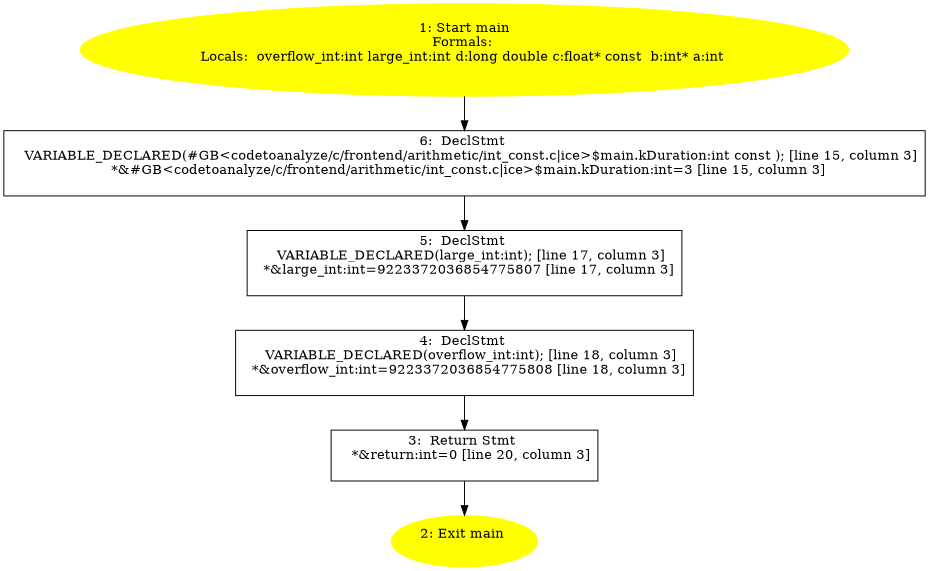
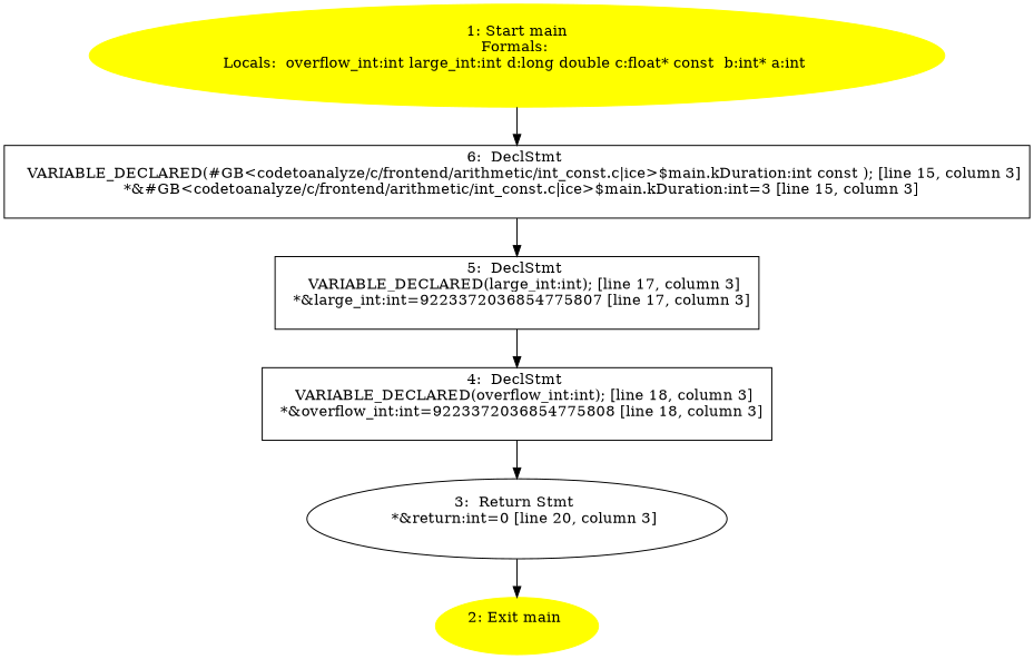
  digraph {
    node [shape=box]
    n1 [color=yellow label="1: Start main\nFormals: \nLocals:  overflow_int:int large_int:int d:long double c:float* const  b:int* a:int \n  " style=filled shape=""]
    n2 [label="6:  DeclStmt \n   VARIABLE_DECLARED(#GB<codetoanalyze/c/frontend/arithmetic/int_const.c|ice>$main.kDuration:int const ); [line 15, column 3]\n  *&#GB<codetoanalyze/c/frontend/arithmetic/int_const.c|ice>$main.kDuration:int=3 [line 15, column 3]\n "]
    n3 [label="5:  DeclStmt \n   VARIABLE_DECLARED(large_int:int); [line 17, column 3]\n  *&large_int:int=9223372036854775807 [line 17, column 3]\n "]
    n4 [color=yellow label="2: Exit main \n  " style=filled shape=""]
-   n5 [label="3:  Return Stmt \n   *&return:int=0 [line 20, column 3]\n "]
+   n5 [label="3:  Return Stmt \n   *&return:int=0 [line 20, column 3]\n " shape=ellipse]
    n6 [label="4:  DeclStmt \n   VARIABLE_DECLARED(overflow_int:int); [line 18, column 3]\n  *&overflow_int:int=9223372036854775808 [line 18, column 3]\n "]
    n1 -> n2
    n2 -> n3
    n3 -> n6
    n5 -> n4
    n6 -> n5
  }
